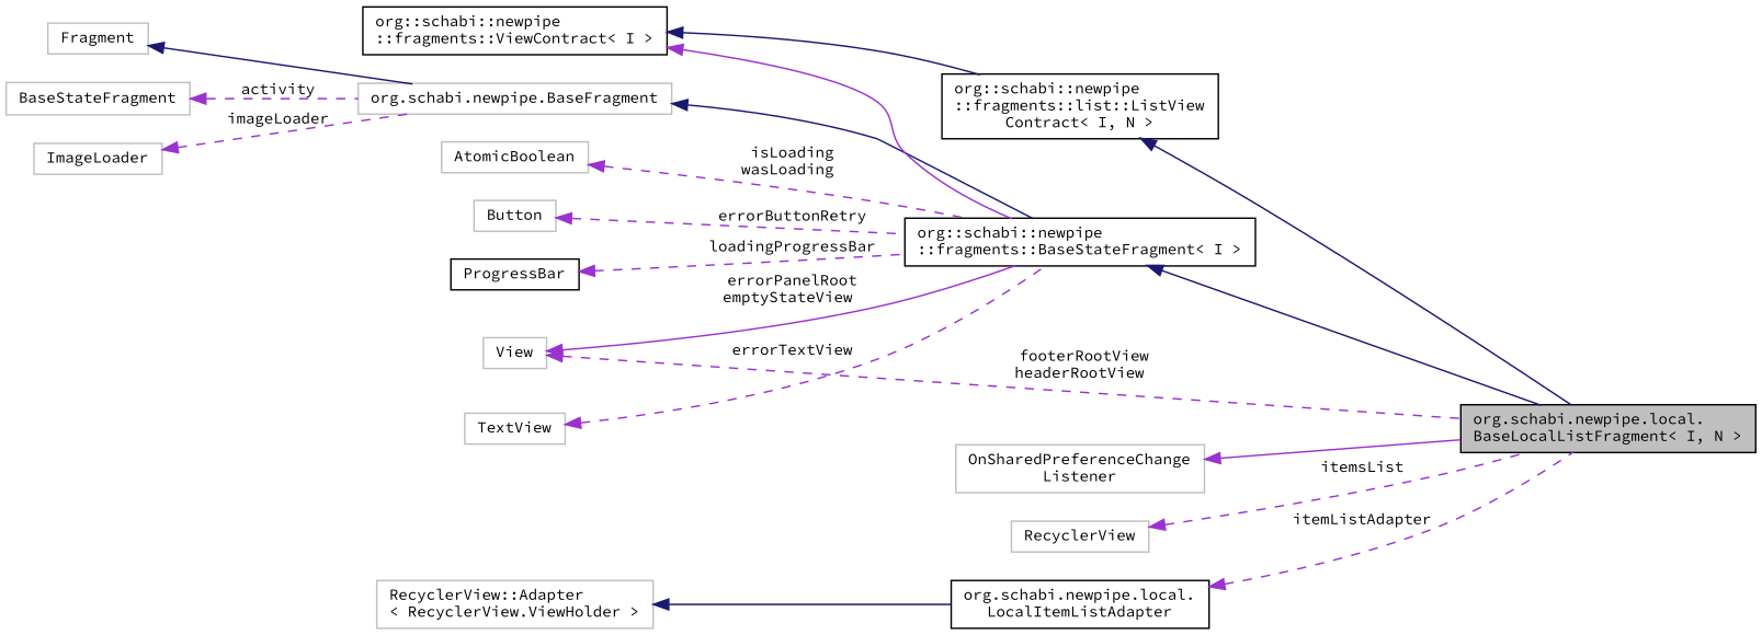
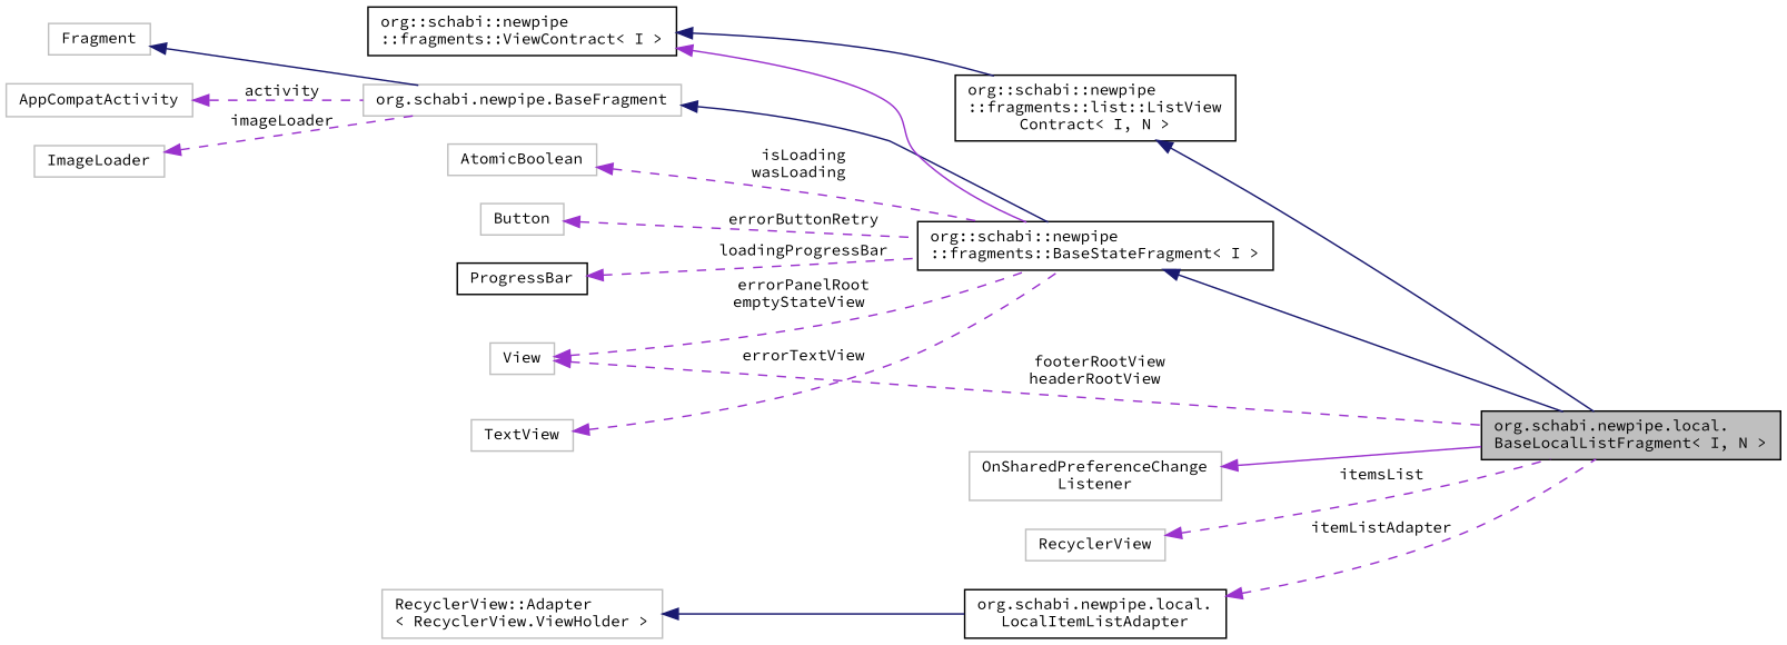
  digraph {
    fontname="Source Code Pro"
    rankdir=LR
    node [color=grey75 fillcolor=white fontname="Source Code Pro" fontsize=10 shape=record style=filled]
    edge [color=darkorchid3 dir=back fontname="Source Code Pro" fontsize=10 labelfontname=Helvetica labelfontsize=10 style=dashed]
    n1 [color=black fillcolor=grey75 fontcolor=black height=0.2 label="org.schabi.newpipe.local.\lBaseLocalListFragment\< I, N \>" width=0.4]
    n2 [color=black height=0.2 label="org::schabi::newpipe\l::fragments::BaseStateFragment\< I \>" width=0.4]
    n3 [height=0.2 label="org.schabi.newpipe.BaseFragment" width=0.4]
    n4 [height=0.2 label=Fragment width=0.4]
-   n5 [height=0.2 label=BaseStateFragment width=0.4]
+   n5 [height=0.2 label=AppCompatActivity width=0.4]
    n6 [height=0.2 label=ImageLoader width=0.4]
    n7 [color=black height=0.2 label="org::schabi::newpipe\l::fragments::ViewContract\< I \>" width=0.4]
    n8 [color=black height=0.2 label="org::schabi::newpipe\l::fragments::list::ListView\lContract\< I, N \>" width=0.4]
    n9 [height=0.2 label=Button width=0.4]
    n10 [color=black height=0.2 label=ProgressBar width=0.4]
    n11 [height=0.2 label=View width=0.4]
    n12 [height=0.2 label=TextView width=0.4]
    n13 [height=0.2 label=AtomicBoolean width=0.4]
    n14 [height=0.2 label="OnSharedPreferenceChange\lListener" width=0.4]
    n15 [height=0.2 label=RecyclerView width=0.4]
    n16 [color=black height=0.2 label="org.schabi.newpipe.local.\lLocalItemListAdapter" width=0.4]
    n17 [height=0.2 label="RecyclerView::Adapter\l\< RecyclerView.ViewHolder \>" width=0.4]
    n2 -> n1 [color=midnightblue style=solid]
    n3 -> n2 [color=midnightblue style=solid]
    n4 -> n3 [color=midnightblue style=solid]
    n5 -> n3 [label=" activity"]
    n6 -> n3 [label=" imageLoader"]
    n7 -> n2 [style=solid]
    n7 -> n8 [color=midnightblue style=solid]
    n8 -> n1 [color=midnightblue style=solid]
    n9 -> n2 [label=" errorButtonRetry"]
    n10 -> n2 [label=" loadingProgressBar"]
    n11 -> n1 [label=" footerRootView\nheaderRootView"]
-   n11 -> n2 [label=" errorPanelRoot\nemptyStateView" style=solid]
+   n11 -> n2 [label=" errorPanelRoot\nemptyStateView"]
    n12 -> n2 [label=" errorTextView"]
    n13 -> n2 [label=" isLoading\nwasLoading"]
    n14 -> n1 [style=solid]
    n15 -> n1 [label=" itemsList"]
    n16 -> n1 [label=" itemListAdapter"]
    n17 -> n16 [color=midnightblue style=solid]
  }
